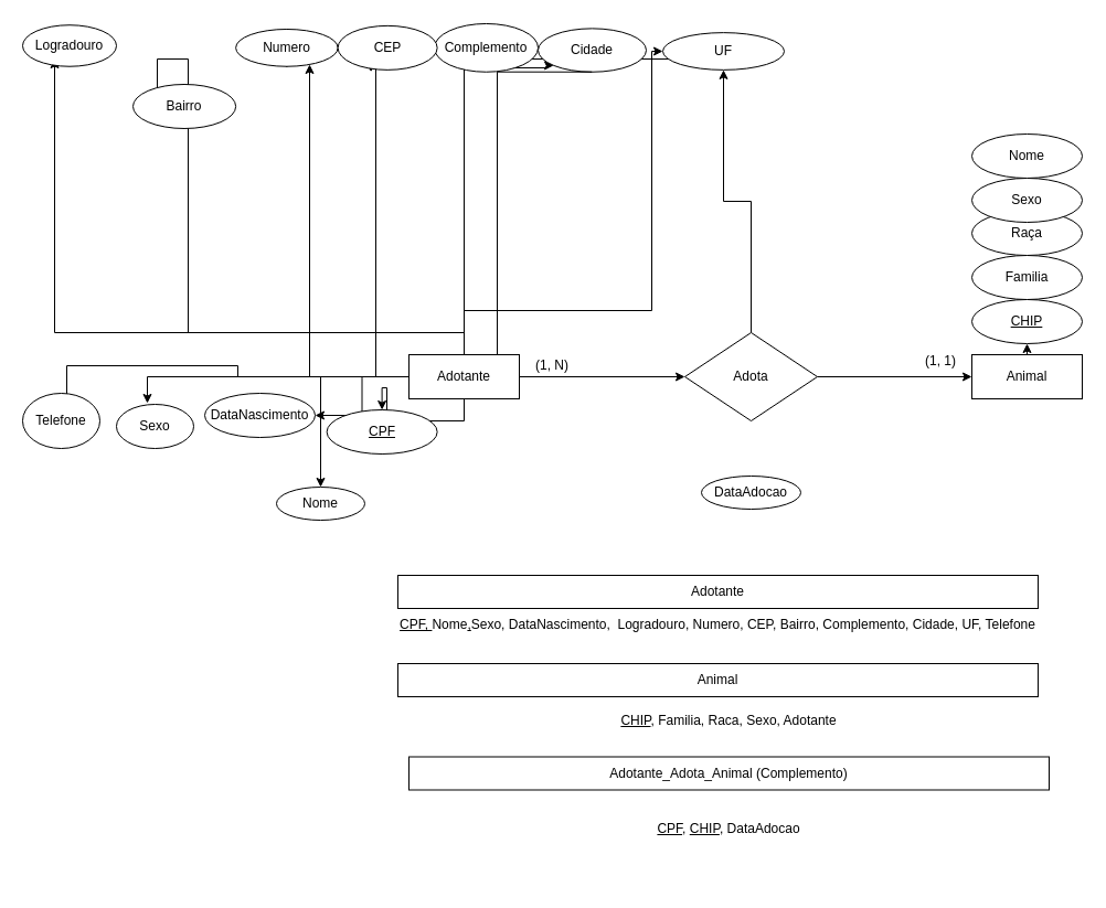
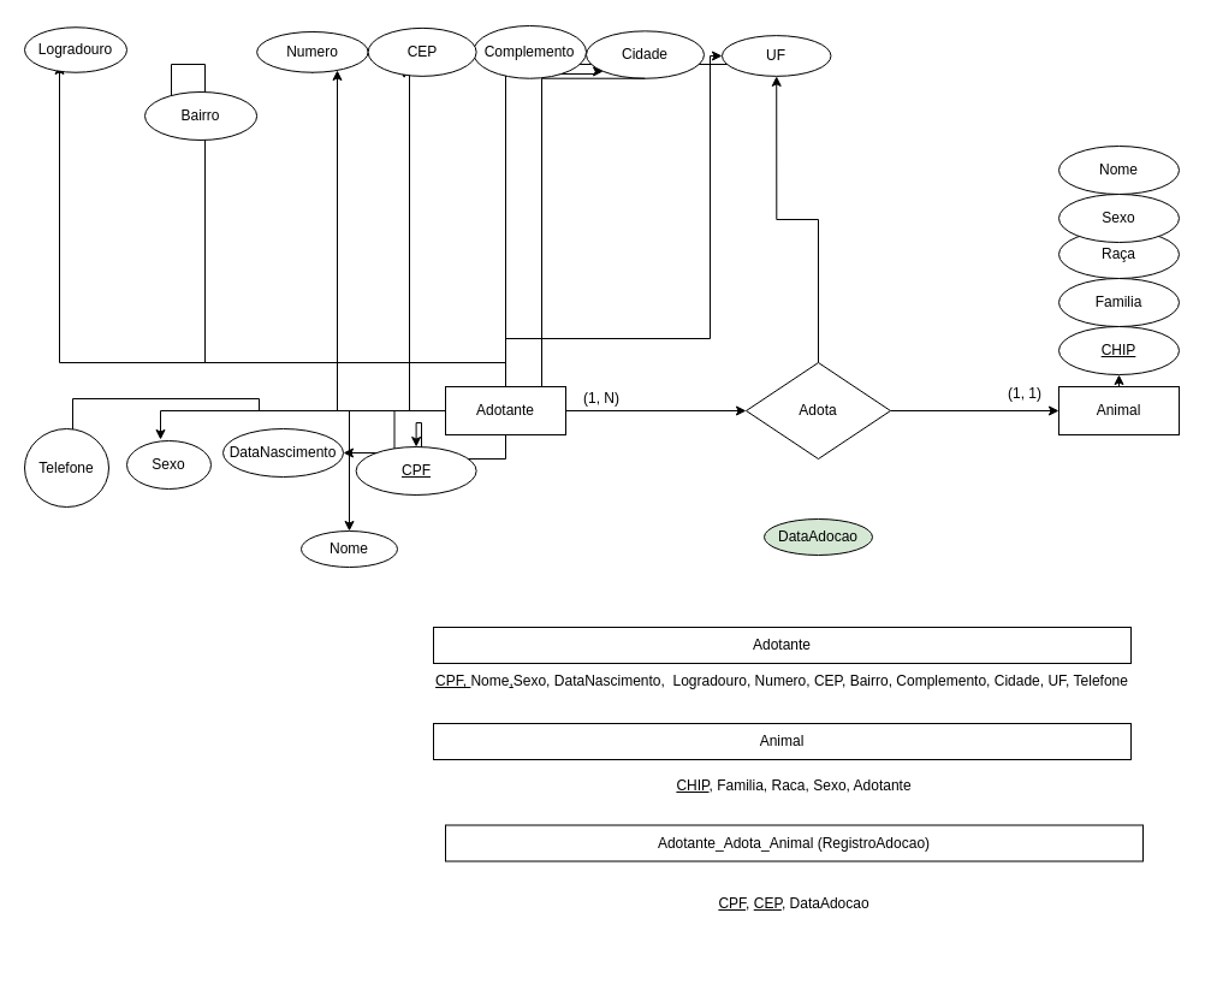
  <mxCell id="0" />
  <mxCell id="1" parent="0" />
  <mxCell id="2" value="" style="edgeStyle=orthogonalEdgeStyle;rounded=0;orthogonalLoop=1;jettySize=auto;html=1;startArrow=none;" parent="1" source="38" edge="1"><mxGeometry relative="1" as="geometry"><mxPoint x="930" y="251" as="targetPoint" /></mxGeometry></mxCell>
  <mxCell id="3" style="edgeStyle=orthogonalEdgeStyle;rounded=0;orthogonalLoop=1;jettySize=auto;html=1;exitX=0.5;exitY=0;exitDx=0;exitDy=0;entryX=0.5;entryY=1;entryDx=0;entryDy=0;" parent="1" source="4" target="38" edge="1"><mxGeometry relative="1" as="geometry" /></mxCell>
  <mxCell id="4" value="Animal" style="whiteSpace=wrap;html=1;align=center;" parent="1" vertex="1"><mxGeometry x="880" y="321" width="100" height="40" as="geometry" /></mxCell>
  <mxCell id="5" value="" style="edgeStyle=orthogonalEdgeStyle;rounded=0;orthogonalLoop=1;jettySize=auto;html=1;" parent="1" source="19" target="22" edge="1"><mxGeometry relative="1" as="geometry" /></mxCell>
  <mxCell id="6" value="" style="edgeStyle=orthogonalEdgeStyle;rounded=0;orthogonalLoop=1;jettySize=auto;html=1;" parent="1" source="19" target="23" edge="1"><mxGeometry relative="1" as="geometry" /></mxCell>
  <mxCell id="7" style="edgeStyle=orthogonalEdgeStyle;rounded=0;orthogonalLoop=1;jettySize=auto;html=1;" parent="1" source="19" target="24" edge="1"><mxGeometry relative="1" as="geometry"><mxPoint x="450" y="261" as="targetPoint" /></mxGeometry></mxCell>
  <mxCell id="8" style="edgeStyle=orthogonalEdgeStyle;rounded=0;orthogonalLoop=1;jettySize=auto;html=1;" parent="1" source="19" target="26" edge="1"><mxGeometry relative="1" as="geometry"><mxPoint x="440" y="161" as="targetPoint" /></mxGeometry></mxCell>
  <mxCell id="9" style="edgeStyle=orthogonalEdgeStyle;rounded=0;orthogonalLoop=1;jettySize=auto;html=1;" parent="1" source="19" edge="1"><mxGeometry relative="1" as="geometry"><mxPoint x="49" y="53" as="targetPoint" /><Array as="points"><mxPoint x="420" y="301" /><mxPoint x="49" y="301" /></Array></mxGeometry></mxCell>
  <mxCell id="10" value="" style="edgeStyle=orthogonalEdgeStyle;rounded=0;orthogonalLoop=1;jettySize=auto;html=1;entryX=1;entryY=0.5;entryDx=0;entryDy=0;" parent="1" source="19" target="33" edge="1"><mxGeometry relative="1" as="geometry"><Array as="points"><mxPoint x="215" y="341" /><mxPoint x="215" y="331" /><mxPoint x="60" y="331" /></Array></mxGeometry></mxCell>
  <mxCell id="11" style="edgeStyle=orthogonalEdgeStyle;rounded=0;orthogonalLoop=1;jettySize=auto;html=1;entryX=0.236;entryY=0.956;entryDx=0;entryDy=0;entryPerimeter=0;" parent="1" source="19" target="30" edge="1"><mxGeometry relative="1" as="geometry"><Array as="points"><mxPoint x="420" y="301" /><mxPoint x="170" y="301" /><mxPoint x="170" y="53" /></Array></mxGeometry></mxCell>
  <mxCell id="12" style="edgeStyle=orthogonalEdgeStyle;rounded=0;orthogonalLoop=1;jettySize=auto;html=1;startArrow=none;" parent="1" source="62" edge="1"><mxGeometry relative="1" as="geometry"><mxPoint x="276" y="51" as="targetPoint" /><Array as="points" /></mxGeometry></mxCell>
  <mxCell id="13" style="edgeStyle=orthogonalEdgeStyle;rounded=0;orthogonalLoop=1;jettySize=auto;html=1;entryX=0.333;entryY=1.047;entryDx=0;entryDy=0;entryPerimeter=0;" parent="1" source="19" target="62" edge="1"><mxGeometry relative="1" as="geometry"><Array as="points"><mxPoint x="340" y="341" /><mxPoint x="340" y="58" /></Array></mxGeometry></mxCell>
  <mxCell id="14" style="edgeStyle=orthogonalEdgeStyle;rounded=0;orthogonalLoop=1;jettySize=auto;html=1;entryX=0;entryY=1;entryDx=0;entryDy=0;" parent="1" source="19" target="60" edge="1"><mxGeometry relative="1" as="geometry"><mxPoint x="450" y="111" as="targetPoint" /><Array as="points"><mxPoint x="420" y="61" /><mxPoint x="495" y="61" /></Array></mxGeometry></mxCell>
  <mxCell id="15" style="edgeStyle=orthogonalEdgeStyle;rounded=0;orthogonalLoop=1;jettySize=auto;html=1;entryX=0.5;entryY=1;entryDx=0;entryDy=0;startArrow=none;endArrow=open;" parent="1" source="60" target="32" edge="1"><mxGeometry relative="1" as="geometry"><Array as="points"><mxPoint x="460" y="53" /><mxPoint x="635" y="53" /></Array></mxGeometry></mxCell>
  <mxCell id="16" style="edgeStyle=orthogonalEdgeStyle;rounded=0;orthogonalLoop=1;jettySize=auto;html=1;" edge="1" parent="1" source="19" target="32"><mxGeometry relative="1" as="geometry"><Array as="points"><mxPoint x="420" y="281" /><mxPoint x="590" y="281" /></Array></mxGeometry></mxCell>
  <mxCell id="17" style="edgeStyle=orthogonalEdgeStyle;rounded=0;orthogonalLoop=1;jettySize=auto;html=1;" edge="1" parent="1" source="19" target="29"><mxGeometry relative="1" as="geometry"><Array as="points"><mxPoint y="341" x="280" /></Array></mxGeometry></mxCell>
  <mxCell id="18" style="edgeStyle=orthogonalEdgeStyle;rounded=0;orthogonalLoop=1;jettySize=auto;html=1;entryX=0.4;entryY=-0.025;entryDx=0;entryDy=0;entryPerimeter=0;" edge="1" parent="1" source="19" target="25"><mxGeometry relative="1" as="geometry" /></mxCell>
  <mxCell id="19" value="Adotante" style="whiteSpace=wrap;html=1;align=center;" parent="1" vertex="1"><mxGeometry x="370" y="321" width="100" height="40" as="geometry" /></mxCell>
  <mxCell id="20" style="edgeStyle=orthogonalEdgeStyle;rounded=0;orthogonalLoop=1;jettySize=auto;html=1;" parent="1" source="22" target="4" edge="1"><mxGeometry relative="1" as="geometry" /></mxCell>
  <mxCell id="21" value="" style="edgeStyle=orthogonalEdgeStyle;rounded=0;orthogonalLoop=1;jettySize=auto;html=1;" parent="1" source="22" target="32" edge="1"><mxGeometry relative="1" as="geometry" /></mxCell>
  <mxCell id="22" value="Adota" style="rhombus;whiteSpace=wrap;html=1;" parent="1" vertex="1"><mxGeometry x="620" y="301" width="120" height="80" as="geometry" /></mxCell>
  <mxCell id="23" value="Nome" style="ellipse;whiteSpace=wrap;html=1;" parent="1" vertex="1"><mxGeometry x="250" y="441" width="80" height="30" as="geometry" /></mxCell>
  <mxCell id="24" value="CPF" style="ellipse;whiteSpace=wrap;html=1;align=center;fontStyle=4;" parent="1" vertex="1"><mxGeometry x="295.63" y="371" width="100" height="40" as="geometry" /></mxCell>
  <mxCell id="25" value="Sexo" style="ellipse;whiteSpace=wrap;html=1;align=center;" parent="1" vertex="1"><mxGeometry x="105" y="366" width="70" height="40" as="geometry" /></mxCell>
  <mxCell id="26" value="DataNascimento" style="ellipse;whiteSpace=wrap;html=1;align=center;" parent="1" vertex="1"><mxGeometry x="185" y="356" width="100" height="40" as="geometry" /></mxCell>
  <mxCell id="27" value="Logradouro" style="ellipse;whiteSpace=wrap;html=1;" parent="1" vertex="1"><mxGeometry x="20" y="22.24" width="85" height="37.5" as="geometry" /></mxCell>
  <mxCell id="28" style="edgeStyle=orthogonalEdgeStyle;rounded=0;orthogonalLoop=1;jettySize=auto;html=1;exitX=0.5;exitY=1;exitDx=0;exitDy=0;" edge="1" parent="1" source="29"><mxGeometry relative="1" as="geometry"><mxPoint x="260" y="61" as="targetPoint" /></mxGeometry></mxCell>
  <mxCell id="29" value="Numero" style="ellipse;whiteSpace=wrap;html=1;" parent="1" vertex="1"><mxGeometry x="213.13" y="25.99" width="92.5" height="33.75" as="geometry" /></mxCell>
  <mxCell id="30" value="Bairro" style="ellipse;whiteSpace=wrap;html=1;" parent="1" vertex="1"><mxGeometry x="120" y="75.99" width="93.13" height="40" as="geometry" /></mxCell>
  <mxCell id="31" value="Complemento" style="ellipse;whiteSpace=wrap;html=1;" parent="1" vertex="1"><mxGeometry x="392.97" y="20.99" width="94.06" height="43.75" as="geometry" /></mxCell>
- <mxCell id="32" value="UF" style="ellipse;whiteSpace=wrap;html=1;" parent="1" vertex="1"><mxGeometry x="600" y="29.11" width="110" height="33.76" as="geometry" /></mxCell>
- <mxCell id="33" value="Telefone" style="ellipse;whiteSpace=wrap;html=1;" parent="1" vertex="1"><mxGeometry x="20" y="356" width="70" height="50" as="geometry" /></mxCell>
+ <mxCell id="32" value="UF" style="ellipse;whiteSpace=wrap;html=1;" parent="1" vertex="1"><mxGeometry x="600" y="29.11" width="90.46" height="33.76" as="geometry" /></mxCell>
+ <mxCell id="33" value="Telefone" style="ellipse;whiteSpace=wrap;html=1;" parent="1" vertex="1"><mxGeometry x="20" y="356" width="70" height="65" as="geometry" /></mxCell>
  <mxCell id="34" value="" style="edgeStyle=orthogonalEdgeStyle;rounded=0;orthogonalLoop=1;jettySize=auto;html=1;startArrow=none;" parent="1" source="40" edge="1"><mxGeometry relative="1" as="geometry"><mxPoint x="930" y="151" as="targetPoint" /></mxGeometry></mxCell>
  <mxCell id="35" value="Familia" style="ellipse;whiteSpace=wrap;html=1;align=center;" parent="1" vertex="1"><mxGeometry x="880" y="231" width="100" height="40" as="geometry" /></mxCell>
  <mxCell id="36" value="" style="edgeStyle=orthogonalEdgeStyle;rounded=0;orthogonalLoop=1;jettySize=auto;html=1;" parent="1" source="37" target="39" edge="1"><mxGeometry relative="1" as="geometry" /></mxCell>
  <mxCell id="37" value="Nome" style="ellipse;whiteSpace=wrap;html=1;align=center;" parent="1" vertex="1"><mxGeometry x="880" y="121" width="100" height="40" as="geometry" /></mxCell>
  <mxCell id="38" value="CHIP" style="ellipse;whiteSpace=wrap;html=1;align=center;fontStyle=4;" parent="1" vertex="1"><mxGeometry x="880" y="271" width="100" height="40" as="geometry" /></mxCell>
  <mxCell id="39" value="Raça" style="ellipse;whiteSpace=wrap;html=1;align=center;" parent="1" vertex="1"><mxGeometry x="880" y="191" width="100" height="40" as="geometry" /></mxCell>
  <mxCell id="40" value="Sexo" style="ellipse;whiteSpace=wrap;html=1;align=center;" parent="1" vertex="1"><mxGeometry x="880" y="161" width="100" height="40" as="geometry" /></mxCell>
  <mxCell id="41" value="" style="shape=table;startSize=0;container=1;collapsible=1;childLayout=tableLayout;fixedRows=1;rowLines=0;fontStyle=0;align=center;resizeLast=1;strokeColor=none;fillColor=none;collapsible=0;" parent="1" vertex="1"><mxGeometry x="480" y="311" width="180" height="30" as="geometry" /></mxCell>
  <mxCell id="42" value="" style="shape=tableRow;horizontal=0;startSize=0;swimlaneHead=0;swimlaneBody=0;fillColor=none;collapsible=0;dropTarget=0;points=[[0,0.5],[1,0.5]];portConstraint=eastwest;top=0;left=0;right=0;bottom=0;" parent="41" vertex="1"><mxGeometry width="180" height="30" as="geometry" /></mxCell>
  <mxCell id="43" value="" style="shape=partialRectangle;connectable=0;fillColor=none;top=0;left=0;bottom=0;right=0;editable=1;overflow=hidden;" parent="42" vertex="1"><mxGeometry width="30" height="30" as="geometry"><mxRectangle width="30" height="30" as="alternateBounds" /></mxGeometry></mxCell>
  <mxCell id="44" value="" style="shape=partialRectangle;connectable=0;fillColor=none;top=0;left=0;bottom=0;right=0;align=left;spacingLeft=6;overflow=hidden;" parent="42" vertex="1"><mxGeometry x="30" width="150" height="30" as="geometry"><mxRectangle width="150" height="30" as="alternateBounds" /></mxGeometry></mxCell>
  <mxCell id="45" value="" style="shape=table;startSize=0;container=1;collapsible=1;childLayout=tableLayout;fixedRows=1;rowLines=0;fontStyle=0;align=center;resizeLast=1;strokeColor=none;fillColor=none;collapsible=0;" parent="1" vertex="1"><mxGeometry x="800" y="316" width="180" height="20" as="geometry" /></mxCell>
  <mxCell id="46" value="" style="shape=tableRow;horizontal=0;startSize=0;swimlaneHead=0;swimlaneBody=0;fillColor=none;collapsible=0;dropTarget=0;points=[[0,0.5],[1,0.5]];portConstraint=eastwest;top=0;left=0;right=0;bottom=0;" parent="45" vertex="1"><mxGeometry width="180" height="20" as="geometry" /></mxCell>
  <mxCell id="47" value="" style="shape=partialRectangle;connectable=0;fillColor=none;top=0;left=0;bottom=0;right=0;editable=1;overflow=hidden;" parent="46" vertex="1"><mxGeometry width="30" height="20" as="geometry"><mxRectangle width="30" height="20" as="alternateBounds" /></mxGeometry></mxCell>
  <mxCell id="48" value="(1, 1)" style="shape=partialRectangle;connectable=0;fillColor=none;top=0;left=0;bottom=0;right=0;align=left;spacingLeft=6;overflow=hidden;" parent="46" vertex="1"><mxGeometry x="30" width="150" height="20" as="geometry"><mxRectangle width="150" height="20" as="alternateBounds" /></mxGeometry></mxCell>
  <mxCell id="49" value="" style="shape=table;startSize=0;container=1;collapsible=1;childLayout=tableLayout;fixedRows=1;rowLines=0;fontStyle=0;align=center;resizeLast=1;strokeColor=none;fillColor=none;collapsible=0;" parent="1" vertex="1"><mxGeometry x="555" y="751" width="70" height="50" as="geometry" /></mxCell>
  <mxCell id="50" value="" style="shape=tableRow;horizontal=0;startSize=0;swimlaneHead=0;swimlaneBody=0;fillColor=none;collapsible=0;dropTarget=0;points=[[0,0.5],[1,0.5]];portConstraint=eastwest;top=0;left=0;right=0;bottom=0;" parent="49" vertex="1"><mxGeometry width="70" height="30" as="geometry" /></mxCell>
  <mxCell id="51" value="" style="shape=partialRectangle;connectable=0;fillColor=none;top=0;left=0;bottom=0;right=0;editable=1;overflow=hidden;" parent="50" vertex="1"><mxGeometry width="30" height="30" as="geometry"><mxRectangle width="30" height="30" as="alternateBounds" /></mxGeometry></mxCell>
  <mxCell id="52" value="" style="shape=partialRectangle;connectable=0;fillColor=none;top=0;left=0;bottom=0;right=0;align=left;spacingLeft=6;overflow=hidden;" parent="50" vertex="1"><mxGeometry x="30" width="40" height="30" as="geometry"><mxRectangle width="40" height="30" as="alternateBounds" /></mxGeometry></mxCell>
  <mxCell id="53" value="&lt;u&gt;CPF, &lt;/u&gt;Nome&lt;u&gt;,&lt;/u&gt;Sexo, DataNascimento,&amp;nbsp; Logradouro, Numero, CEP, Bairro, Complemento, Cidade, UF, Telefone" style="text;html=1;strokeColor=none;fillColor=none;align=center;verticalAlign=middle;whiteSpace=wrap;rounded=0;" parent="1" vertex="1"><mxGeometry x="330" y="511" width="640" height="110" as="geometry" /></mxCell>
  <mxCell id="54" value="Adotante" style="rounded=0;whiteSpace=wrap;html=1;" parent="1" vertex="1"><mxGeometry x="360" y="521" width="580" height="30" as="geometry" /></mxCell>
  <mxCell id="55" value="Animal" style="rounded=0;whiteSpace=wrap;html=1;" parent="1" vertex="1"><mxGeometry x="360" y="601" width="580" height="30" as="geometry" /></mxCell>
- <mxCell id="56" value="Adotante_Adota_Animal (Complemento)" style="rounded=0;whiteSpace=wrap;html=1;" parent="1" vertex="1"><mxGeometry x="370" y="685.5" width="580" height="30" as="geometry" /></mxCell>
+ <mxCell id="56" value="Adotante_Adota_Animal (RegistroAdocao)" style="rounded=0;whiteSpace=wrap;html=1;" parent="1" vertex="1"><mxGeometry x="370" y="685.5" width="580" height="30" as="geometry" /></mxCell>
  <mxCell id="57" value="&lt;u&gt;CHIP&lt;/u&gt;, Familia, Raca, Sexo, Adotante" style="text;html=1;strokeColor=none;fillColor=none;align=center;verticalAlign=middle;whiteSpace=wrap;rounded=0;" parent="1" vertex="1"><mxGeometry x="370" y="615.5" width="580" height="75.5" as="geometry" /></mxCell>
- <mxCell id="58" value="DataAdocao" style="ellipse;whiteSpace=wrap;html=1;" parent="1" vertex="1"><mxGeometry x="635" y="431" width="90" height="30" as="geometry" /></mxCell>
- <mxCell id="59" value="&lt;u&gt;CPF&lt;/u&gt;, &lt;u&gt;CHIP&lt;/u&gt;, DataAdocao" style="text;html=1;strokeColor=none;fillColor=none;align=center;verticalAlign=middle;whiteSpace=wrap;rounded=0;" parent="1" vertex="1"><mxGeometry x="385" y="741" width="550" height="20" as="geometry" /></mxCell>
+ <mxCell id="58" value="DataAdocao" style="ellipse;whiteSpace=wrap;html=1;fillColor=#d5e8d4;" parent="1" vertex="1"><mxGeometry x="635" y="431" width="90" height="30" as="geometry" /></mxCell>
+ <mxCell id="59" value="&lt;u&gt;CPF&lt;/u&gt;, &lt;u&gt;CEP&lt;/u&gt;, DataAdocao" style="text;html=1;strokeColor=none;fillColor=none;align=center;verticalAlign=middle;whiteSpace=wrap;rounded=0;" parent="1" vertex="1"><mxGeometry x="385" y="741" width="550" height="20" as="geometry" /></mxCell>
  <mxCell id="60" value="Cidade" style="ellipse;whiteSpace=wrap;html=1;" parent="1" vertex="1"><mxGeometry x="487.03" y="25.36" width="97.96" height="39.38" as="geometry" /></mxCell>
  <mxCell id="61" value="" style="edgeStyle=orthogonalEdgeStyle;rounded=0;orthogonalLoop=1;jettySize=auto;html=1;entryX=0.5;entryY=1;entryDx=0;entryDy=0;endArrow=none;" edge="1" parent="1" source="19" target="60"><mxGeometry relative="1" as="geometry"><Array as="points"><mxPoint x="450" y="65" /></Array><mxPoint x="460" y="321" as="sourcePoint" /><mxPoint x="635.23" y="56" as="targetPoint" /></mxGeometry></mxCell>
  <mxCell id="62" value="CEP" style="ellipse;whiteSpace=wrap;html=1;" parent="1" vertex="1"><mxGeometry x="305.63" y="22.87" width="90" height="40" as="geometry" /></mxCell>
  <mxCell id="63" value="(1, N)" style="text;html=1;strokeColor=none;fillColor=none;align=center;verticalAlign=middle;whiteSpace=wrap;rounded=0;" vertex="1" parent="1"><mxGeometry x="470" y="316" width="60" height="30" as="geometry" /></mxCell>
